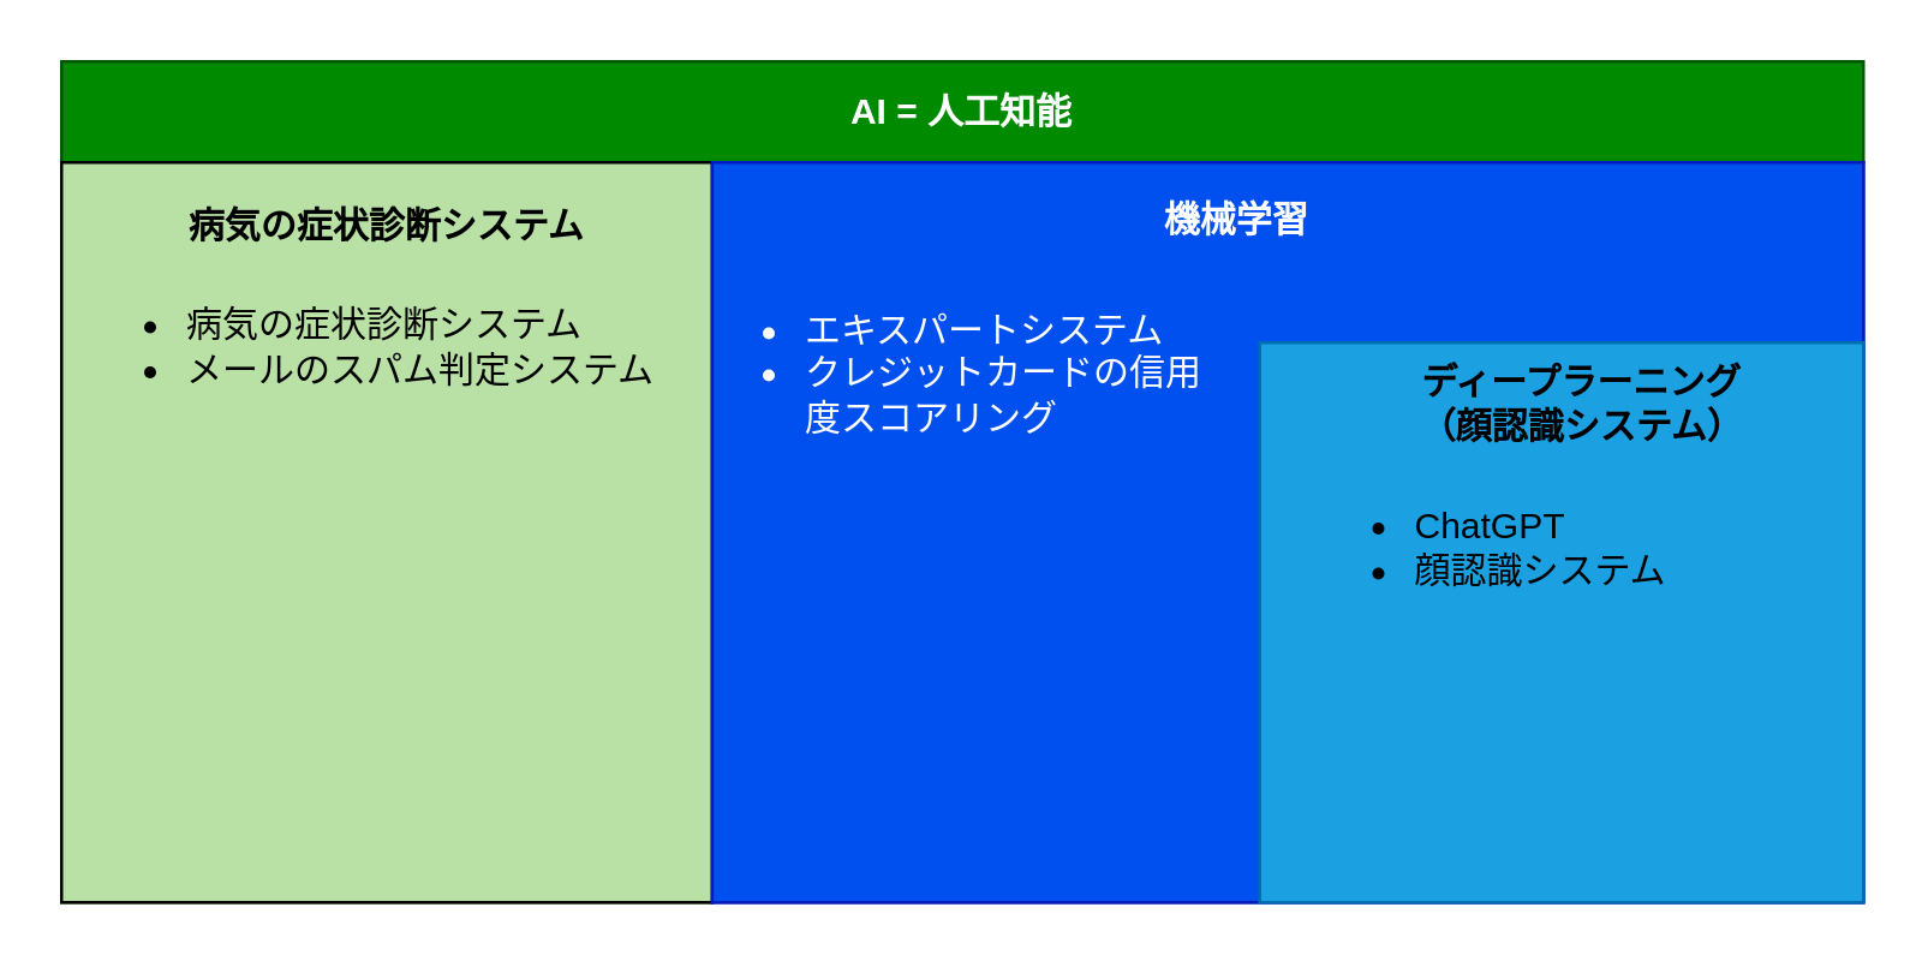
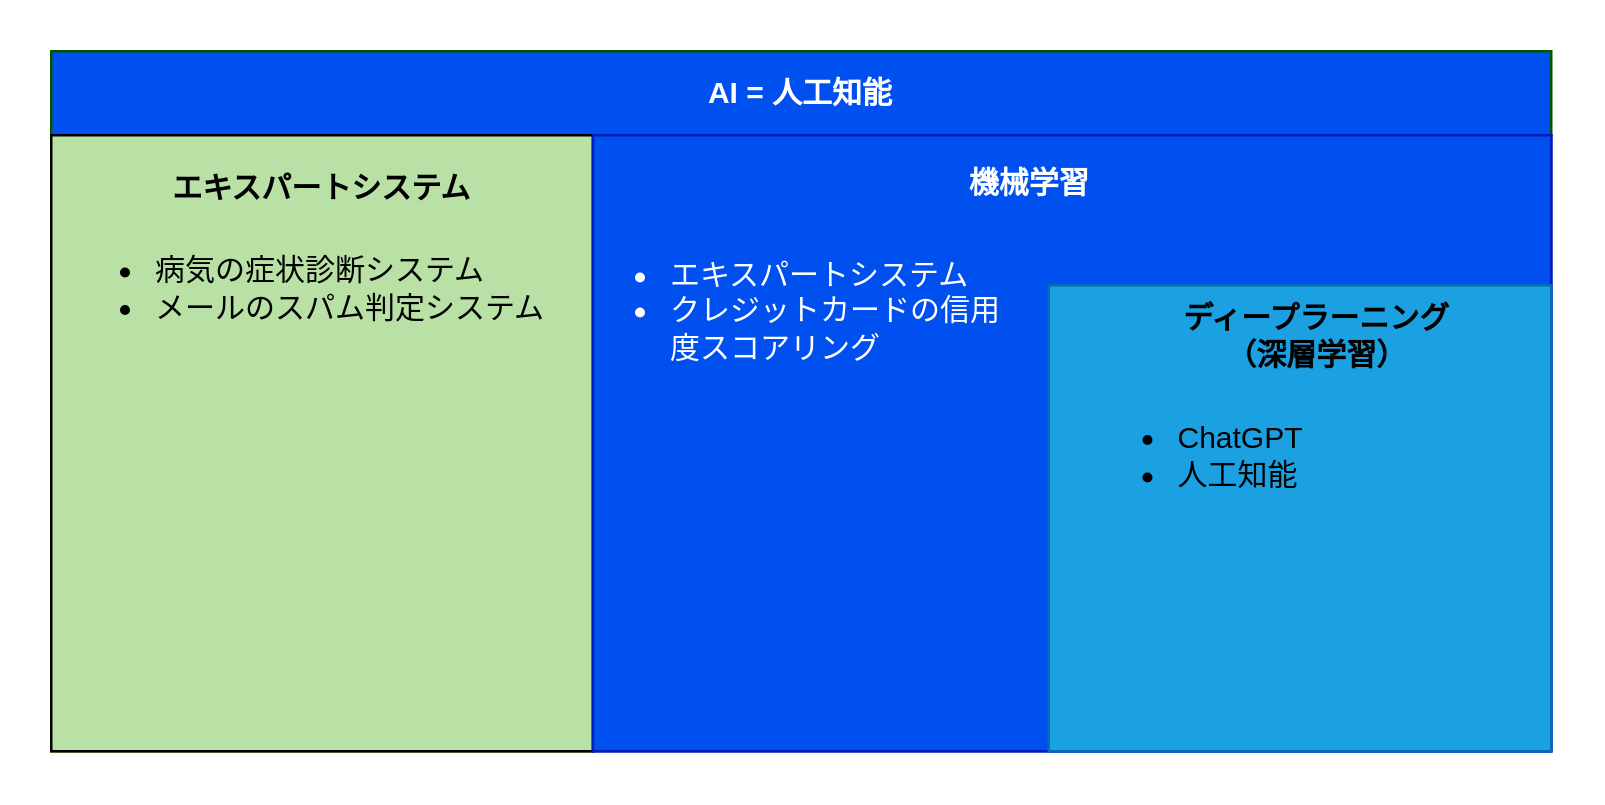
  <mxCell id="0" />
  <mxCell id="1" parent="0" />
- <mxCell id="2" value="&lt;b&gt;AI = 人工知能&lt;/b&gt;" style="rounded=0;whiteSpace=wrap;html=1;fillColor=#008a00;fontColor=#ffffff;strokeColor=#005700;container=0;" parent="1" vertex="1"><mxGeometry x="20" y="20" width="600" height="33.6" as="geometry" /></mxCell>
+ <mxCell id="2" value="&lt;b&gt;AI = 人工知能&lt;/b&gt;" style="rounded=0;whiteSpace=wrap;html=1;fillColor=#0050ef;fontColor=#ffffff;strokeColor=#005700;container=0;" parent="1" vertex="1"><mxGeometry x="20" y="20" width="600" height="33.6" as="geometry" /></mxCell>
  <mxCell id="3" value="" style="group;fillColor=#B9E0A5;fontColor=#ffffff;strokeColor=#2D7600;container=0;" parent="1" vertex="1" connectable="0"><mxGeometry x="20" y="53.6" width="216.67" height="246.4" as="geometry" /></mxCell>
  <mxCell id="4" value="" style="group;fillColor=#0050ef;fontColor=#ffffff;strokeColor=#001DBC;container=0;" parent="1" vertex="1" connectable="0"><mxGeometry x="236.67" y="53.6" width="383.33" height="246.4" as="geometry" /></mxCell>
  <mxCell id="5" value="" style="rounded=0;whiteSpace=wrap;html=1;fillColor=#B9E0A5;container=0;" parent="1" vertex="1"><mxGeometry x="20" y="53.6" width="216.67" height="246.4" as="geometry" /></mxCell>
- <mxCell id="6" value="病気の症状診断システム" style="text;html=1;align=center;verticalAlign=middle;resizable=0;points=[];autosize=1;strokeColor=none;fillColor=none;fontStyle=1;container=0;" parent="1" vertex="1"><mxGeometry x="58.33" y="60" width="140" height="30" as="geometry" /></mxCell>
+ <mxCell id="6" value="エキスパートシステム" style="text;html=1;align=center;verticalAlign=middle;resizable=0;points=[];autosize=1;strokeColor=none;fillColor=none;fontStyle=1;container=0;" parent="1" vertex="1"><mxGeometry x="58.33" y="60" width="140" height="30" as="geometry" /></mxCell>
  <mxCell id="7" value="&lt;ul&gt;&lt;li&gt;&lt;span style=&quot;background-color: initial;&quot;&gt;病気の症状診断システム&lt;/span&gt;&lt;/li&gt;&lt;li&gt;&lt;span style=&quot;background-color: initial;&quot;&gt;メールのスパム判定システム&lt;/span&gt;&lt;/li&gt;&lt;/ul&gt;" style="text;html=1;align=left;verticalAlign=middle;resizable=0;points=[];autosize=1;strokeColor=none;fillColor=none;container=0;" parent="1" vertex="1"><mxGeometry x="20" y="80" width="200" height="70" as="geometry" /></mxCell>
  <mxCell id="8" value="&lt;b&gt;機械学習&lt;/b&gt;" style="text;html=1;align=center;verticalAlign=middle;resizable=0;points=[];autosize=1;strokeColor=none;fillColor=none;fontColor=#FFFFFF;container=0;" parent="1" vertex="1"><mxGeometry x="360.936" y="60" width="70" height="30" as="geometry" /></mxCell>
  <mxCell id="9" value="" style="rounded=0;whiteSpace=wrap;html=1;fillColor=#0050ef;fontColor=#ffffff;strokeColor=#001DBC;container=0;" parent="1" vertex="1"><mxGeometry x="236.67" y="53.6" width="383.326" height="246.4" as="geometry" /></mxCell>
  <mxCell id="10" value="機械学習" style="text;html=1;align=center;verticalAlign=middle;resizable=0;points=[];autosize=1;strokeColor=none;fillColor=none;fontStyle=1;fontColor=#FFFFFF;" parent="1" vertex="1"><mxGeometry x="378" y="60" width="66" height="26" as="geometry" /></mxCell>
  <mxCell id="11" value="&lt;ul&gt;&lt;li&gt;エキスパートシステム&lt;/li&gt;&lt;li&gt;クレジットカードの信用度スコアリング&lt;/li&gt;&lt;/ul&gt;" style="rounded=0;whiteSpace=wrap;html=1;fillColor=none;align=left;strokeColor=none;fontColor=#FFFFFF;" parent="1" vertex="1"><mxGeometry x="226" y="75" width="179" height="98" as="geometry" /></mxCell>
  <mxCell id="12" value="" style="group" parent="1" vertex="1" connectable="0"><mxGeometry x="419" y="113.6" width="201" height="186.4" as="geometry" /></mxCell>
  <mxCell id="13" value="" style="group;fillColor=#1BA1E2;fontColor=#ffffff;strokeColor=#006EAF;container=0;" parent="12" vertex="1" connectable="0"><mxGeometry width="201.0" height="186.4" as="geometry" /></mxCell>
- <mxCell id="14" value="&lt;b&gt;ディープラーニング&lt;br&gt;（顔認識システム）&lt;/b&gt;" style="text;html=1;align=center;verticalAlign=middle;resizable=0;points=[];autosize=1;strokeColor=none;fillColor=none;container=0;" parent="12" vertex="1"><mxGeometry x="41.998" width="130" height="40" as="geometry" /></mxCell>
- <mxCell id="15" value="&lt;ul&gt;&lt;li&gt;ChatGPT&lt;/li&gt;&lt;li&gt;顔認識システム&lt;/li&gt;&lt;/ul&gt;" style="rounded=0;whiteSpace=wrap;html=1;fillColor=none;align=left;strokeColor=none;fontColor=#000000;" parent="12" vertex="1"><mxGeometry x="10" y="32.4" width="148" height="71" as="geometry" /></mxCell>
+ <mxCell id="14" value="&lt;b&gt;ディープラーニング&lt;br&gt;（深層学習）&lt;/b&gt;" style="text;html=1;align=center;verticalAlign=middle;resizable=0;points=[];autosize=1;strokeColor=none;fillColor=none;container=0;" parent="12" vertex="1"><mxGeometry x="41.998" width="130" height="40" as="geometry" /></mxCell>
+ <mxCell id="15" value="&lt;ul&gt;&lt;li&gt;ChatGPT&lt;/li&gt;&lt;li&gt;人工知能&lt;/li&gt;&lt;/ul&gt;" style="rounded=0;whiteSpace=wrap;html=1;fillColor=none;align=left;strokeColor=none;fontColor=#000000;" parent="12" vertex="1"><mxGeometry x="10" y="32.4" width="148" height="71" as="geometry" /></mxCell>
